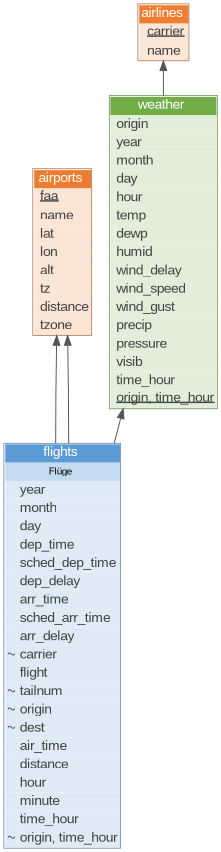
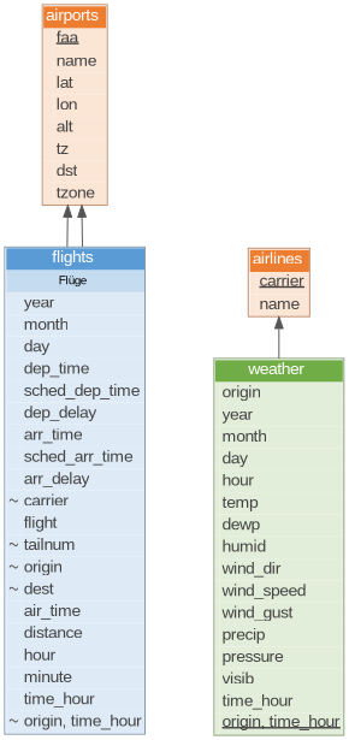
  digraph {
    fontname="Liberation Sans"
    pack=true
    packmode="node"
    rankdir=BT
    node [fontcolor="#444444" fontname="Liberation Sans" margin=0 shape=plaintext]
    edge [arrowsize=1 color="#555555" fontname="Liberation Sans"]
    n1 [label=<<TABLE ALIGN="LEFT" BORDER="1" CELLBORDER="0" CELLSPACING="0" COLOR="#9E5320AA">     <TR>       <TD COLSPAN="2" BGCOLOR="#ED7D31FF" BORDER="0"><FONT COLOR="#FFFFFF">airlines</FONT> </TD>     </TR>     <TR>       <TD ALIGN="LEFT" BGCOLOR="#FBE5D5FF"></TD>       <TD ALIGN="LEFT" BGCOLOR="#FBE5D5FF"><U>carrier</U></TD>     </TR>     <TR>       <TD ALIGN="LEFT" BGCOLOR="#FBE5D5FF"></TD>       <TD ALIGN="LEFT" BGCOLOR="#FBE5D5FF">name</TD>     </TR>   </TABLE>>]
-   n2 [label=<<TABLE ALIGN="LEFT" BORDER="1" CELLBORDER="0" CELLSPACING="0" COLOR="#9E5320AA">     <TR>       <TD COLSPAN="2" BGCOLOR="#ED7D31FF" BORDER="0"><FONT COLOR="#FFFFFF">airports</FONT> </TD>     </TR>     <TR>       <TD ALIGN="LEFT" BGCOLOR="#FBE5D5FF"></TD>       <TD ALIGN="LEFT" BGCOLOR="#FBE5D5FF"><U>faa</U></TD>     </TR>     <TR>       <TD ALIGN="LEFT" BGCOLOR="#FBE5D5FF"></TD>       <TD ALIGN="LEFT" BGCOLOR="#FBE5D5FF">name</TD>     </TR>     <TR>       <TD ALIGN="LEFT" BGCOLOR="#FBE5D5FF"></TD>       <TD ALIGN="LEFT" BGCOLOR="#FBE5D5FF">lat</TD>     </TR>     <TR>       <TD ALIGN="LEFT" BGCOLOR="#FBE5D5FF"></TD>       <TD ALIGN="LEFT" BGCOLOR="#FBE5D5FF">lon</TD>     </TR>     <TR>       <TD ALIGN="LEFT" BGCOLOR="#FBE5D5FF"></TD>       <TD ALIGN="LEFT" BGCOLOR="#FBE5D5FF">alt</TD>     </TR>     <TR>       <TD ALIGN="LEFT" BGCOLOR="#FBE5D5FF"></TD>       <TD ALIGN="LEFT" BGCOLOR="#FBE5D5FF">tz</TD>     </TR>     <TR>       <TD ALIGN="LEFT" BGCOLOR="#FBE5D5FF"></TD>       <TD ALIGN="LEFT" BGCOLOR="#FBE5D5FF">distance</TD>     </TR>     <TR>       <TD ALIGN="LEFT" BGCOLOR="#FBE5D5FF"></TD>       <TD ALIGN="LEFT" BGCOLOR="#FBE5D5FF">tzone</TD>     </TR>   </TABLE>>]
+   n2 [label=<<TABLE ALIGN="LEFT" BORDER="1" CELLBORDER="0" CELLSPACING="0" COLOR="#9E5320AA">     <TR>       <TD COLSPAN="2" BGCOLOR="#ED7D31FF" BORDER="0"><FONT COLOR="#FFFFFF">airports</FONT> </TD>     </TR>     <TR>       <TD ALIGN="LEFT" BGCOLOR="#FBE5D5FF"></TD>       <TD ALIGN="LEFT" BGCOLOR="#FBE5D5FF"><U>faa</U></TD>     </TR>     <TR>       <TD ALIGN="LEFT" BGCOLOR="#FBE5D5FF"></TD>       <TD ALIGN="LEFT" BGCOLOR="#FBE5D5FF">name</TD>     </TR>     <TR>       <TD ALIGN="LEFT" BGCOLOR="#FBE5D5FF"></TD>       <TD ALIGN="LEFT" BGCOLOR="#FBE5D5FF">lat</TD>     </TR>     <TR>       <TD ALIGN="LEFT" BGCOLOR="#FBE5D5FF"></TD>       <TD ALIGN="LEFT" BGCOLOR="#FBE5D5FF">lon</TD>     </TR>     <TR>       <TD ALIGN="LEFT" BGCOLOR="#FBE5D5FF"></TD>       <TD ALIGN="LEFT" BGCOLOR="#FBE5D5FF">alt</TD>     </TR>     <TR>       <TD ALIGN="LEFT" BGCOLOR="#FBE5D5FF"></TD>       <TD ALIGN="LEFT" BGCOLOR="#FBE5D5FF">tz</TD>     </TR>     <TR>       <TD ALIGN="LEFT" BGCOLOR="#FBE5D5FF"></TD>       <TD ALIGN="LEFT" BGCOLOR="#FBE5D5FF">dst</TD>     </TR>     <TR>       <TD ALIGN="LEFT" BGCOLOR="#FBE5D5FF"></TD>       <TD ALIGN="LEFT" BGCOLOR="#FBE5D5FF">tzone</TD>     </TR>   </TABLE>>]
    n3 [label=<<TABLE ALIGN="LEFT" BORDER="1" CELLBORDER="0" CELLSPACING="0" COLOR="#3C678EAA">     <TR>       <TD COLSPAN="2" BGCOLOR="#5B9BD5FF" BORDER="0"><FONT COLOR="#FFFFFF">flights</FONT> </TD>     </TR>     <TR>       <TD COLSPAN="2" BGCOLOR="#C5DCF0FF" BORDER="0" COLOR="#000000"><FONT COLSPAN="2" BGCOLOR="#C5DCF0FF" BORDER="0" COLOR="#000000" POINT-SIZE="10">Flüge</FONT> </TD>     </TR>     <TR>       <TD ALIGN="LEFT" BGCOLOR="#DEEBF6FF"></TD>       <TD ALIGN="LEFT" BGCOLOR="#DEEBF6FF">year</TD>     </TR>     <TR>       <TD ALIGN="LEFT" BGCOLOR="#DEEBF6FF"></TD>       <TD ALIGN="LEFT" BGCOLOR="#DEEBF6FF">month</TD>     </TR>     <TR>       <TD ALIGN="LEFT" BGCOLOR="#DEEBF6FF"></TD>       <TD ALIGN="LEFT" BGCOLOR="#DEEBF6FF">day</TD>     </TR>     <TR>       <TD ALIGN="LEFT" BGCOLOR="#DEEBF6FF"></TD>       <TD ALIGN="LEFT" BGCOLOR="#DEEBF6FF">dep_time</TD>     </TR>     <TR>       <TD ALIGN="LEFT" BGCOLOR="#DEEBF6FF"></TD>       <TD ALIGN="LEFT" BGCOLOR="#DEEBF6FF">sched_dep_time</TD>     </TR>     <TR>       <TD ALIGN="LEFT" BGCOLOR="#DEEBF6FF"></TD>       <TD ALIGN="LEFT" BGCOLOR="#DEEBF6FF">dep_delay</TD>     </TR>     <TR>       <TD ALIGN="LEFT" BGCOLOR="#DEEBF6FF"></TD>       <TD ALIGN="LEFT" BGCOLOR="#DEEBF6FF">arr_time</TD>     </TR>     <TR>       <TD ALIGN="LEFT" BGCOLOR="#DEEBF6FF"></TD>       <TD ALIGN="LEFT" BGCOLOR="#DEEBF6FF">sched_arr_time</TD>     </TR>     <TR>       <TD ALIGN="LEFT" BGCOLOR="#DEEBF6FF"></TD>       <TD ALIGN="LEFT" BGCOLOR="#DEEBF6FF">arr_delay</TD>     </TR>     <TR>       <TD ALIGN="LEFT" BGCOLOR="#DEEBF6FF">~</TD>       <TD ALIGN="LEFT" BGCOLOR="#DEEBF6FF">carrier</TD>     </TR>     <TR>       <TD ALIGN="LEFT" BGCOLOR="#DEEBF6FF"></TD>       <TD ALIGN="LEFT" BGCOLOR="#DEEBF6FF">flight</TD>     </TR>     <TR>       <TD ALIGN="LEFT" BGCOLOR="#DEEBF6FF">~</TD>       <TD ALIGN="LEFT" BGCOLOR="#DEEBF6FF">tailnum</TD>     </TR>     <TR>       <TD ALIGN="LEFT" BGCOLOR="#DEEBF6FF">~</TD>       <TD ALIGN="LEFT" BGCOLOR="#DEEBF6FF">origin</TD>     </TR>     <TR>       <TD ALIGN="LEFT" BGCOLOR="#DEEBF6FF">~</TD>       <TD ALIGN="LEFT" BGCOLOR="#DEEBF6FF">dest</TD>     </TR>     <TR>       <TD ALIGN="LEFT" BGCOLOR="#DEEBF6FF"></TD>       <TD ALIGN="LEFT" BGCOLOR="#DEEBF6FF">air_time</TD>     </TR>     <TR>       <TD ALIGN="LEFT" BGCOLOR="#DEEBF6FF"></TD>       <TD ALIGN="LEFT" BGCOLOR="#DEEBF6FF">distance</TD>     </TR>     <TR>       <TD ALIGN="LEFT" BGCOLOR="#DEEBF6FF"></TD>       <TD ALIGN="LEFT" BGCOLOR="#DEEBF6FF">hour</TD>     </TR>     <TR>       <TD ALIGN="LEFT" BGCOLOR="#DEEBF6FF"></TD>       <TD ALIGN="LEFT" BGCOLOR="#DEEBF6FF">minute</TD>     </TR>     <TR>       <TD ALIGN="LEFT" BGCOLOR="#DEEBF6FF"></TD>       <TD ALIGN="LEFT" BGCOLOR="#DEEBF6FF">time_hour</TD>     </TR>     <TR>       <TD ALIGN="LEFT" BGCOLOR="#DEEBF6FF">~</TD>       <TD ALIGN="LEFT" BGCOLOR="#DEEBF6FF">origin, time_hour</TD>     </TR>   </TABLE>>]
-   n4 [label=<<TABLE ALIGN="LEFT" BORDER="1" CELLBORDER="0" CELLSPACING="0" COLOR="#4A732FAA">     <TR>       <TD COLSPAN="2" BGCOLOR="#70AD47FF" BORDER="0"><FONT COLOR="#FFFFFF">weather</FONT> </TD>     </TR>     <TR>       <TD ALIGN="LEFT" BGCOLOR="#E2EEDAFF"></TD>       <TD ALIGN="LEFT" BGCOLOR="#E2EEDAFF">origin</TD>     </TR>     <TR>       <TD ALIGN="LEFT" BGCOLOR="#E2EEDAFF"></TD>       <TD ALIGN="LEFT" BGCOLOR="#E2EEDAFF">year</TD>     </TR>     <TR>       <TD ALIGN="LEFT" BGCOLOR="#E2EEDAFF"></TD>       <TD ALIGN="LEFT" BGCOLOR="#E2EEDAFF">month</TD>     </TR>     <TR>       <TD ALIGN="LEFT" BGCOLOR="#E2EEDAFF"></TD>       <TD ALIGN="LEFT" BGCOLOR="#E2EEDAFF">day</TD>     </TR>     <TR>       <TD ALIGN="LEFT" BGCOLOR="#E2EEDAFF"></TD>       <TD ALIGN="LEFT" BGCOLOR="#E2EEDAFF">hour</TD>     </TR>     <TR>       <TD ALIGN="LEFT" BGCOLOR="#E2EEDAFF"></TD>       <TD ALIGN="LEFT" BGCOLOR="#E2EEDAFF">temp</TD>     </TR>     <TR>       <TD ALIGN="LEFT" BGCOLOR="#E2EEDAFF"></TD>       <TD ALIGN="LEFT" BGCOLOR="#E2EEDAFF">dewp</TD>     </TR>     <TR>       <TD ALIGN="LEFT" BGCOLOR="#E2EEDAFF"></TD>       <TD ALIGN="LEFT" BGCOLOR="#E2EEDAFF">humid</TD>     </TR>     <TR>       <TD ALIGN="LEFT" BGCOLOR="#E2EEDAFF"></TD>       <TD ALIGN="LEFT" BGCOLOR="#E2EEDAFF">wind_delay</TD>     </TR>     <TR>       <TD ALIGN="LEFT" BGCOLOR="#E2EEDAFF"></TD>       <TD ALIGN="LEFT" BGCOLOR="#E2EEDAFF">wind_speed</TD>     </TR>     <TR>       <TD ALIGN="LEFT" BGCOLOR="#E2EEDAFF"></TD>       <TD ALIGN="LEFT" BGCOLOR="#E2EEDAFF">wind_gust</TD>     </TR>     <TR>       <TD ALIGN="LEFT" BGCOLOR="#E2EEDAFF"></TD>       <TD ALIGN="LEFT" BGCOLOR="#E2EEDAFF">precip</TD>     </TR>     <TR>       <TD ALIGN="LEFT" BGCOLOR="#E2EEDAFF"></TD>       <TD ALIGN="LEFT" BGCOLOR="#E2EEDAFF">pressure</TD>     </TR>     <TR>       <TD ALIGN="LEFT" BGCOLOR="#E2EEDAFF"></TD>       <TD ALIGN="LEFT" BGCOLOR="#E2EEDAFF">visib</TD>     </TR>     <TR>       <TD ALIGN="LEFT" BGCOLOR="#E2EEDAFF"></TD>       <TD ALIGN="LEFT" BGCOLOR="#E2EEDAFF">time_hour</TD>     </TR>     <TR>       <TD ALIGN="LEFT" BGCOLOR="#E2EEDAFF"></TD>       <TD ALIGN="LEFT" BGCOLOR="#E2EEDAFF"><U>origin, time_hour</U></TD>     </TR>   </TABLE>>]
+   n4 [label=<<TABLE ALIGN="LEFT" BORDER="1" CELLBORDER="0" CELLSPACING="0" COLOR="#4A732FAA">     <TR>       <TD COLSPAN="2" BGCOLOR="#70AD47FF" BORDER="0"><FONT COLOR="#FFFFFF">weather</FONT> </TD>     </TR>     <TR>       <TD ALIGN="LEFT" BGCOLOR="#E2EEDAFF"></TD>       <TD ALIGN="LEFT" BGCOLOR="#E2EEDAFF">origin</TD>     </TR>     <TR>       <TD ALIGN="LEFT" BGCOLOR="#E2EEDAFF"></TD>       <TD ALIGN="LEFT" BGCOLOR="#E2EEDAFF">year</TD>     </TR>     <TR>       <TD ALIGN="LEFT" BGCOLOR="#E2EEDAFF"></TD>       <TD ALIGN="LEFT" BGCOLOR="#E2EEDAFF">month</TD>     </TR>     <TR>       <TD ALIGN="LEFT" BGCOLOR="#E2EEDAFF"></TD>       <TD ALIGN="LEFT" BGCOLOR="#E2EEDAFF">day</TD>     </TR>     <TR>       <TD ALIGN="LEFT" BGCOLOR="#E2EEDAFF"></TD>       <TD ALIGN="LEFT" BGCOLOR="#E2EEDAFF">hour</TD>     </TR>     <TR>       <TD ALIGN="LEFT" BGCOLOR="#E2EEDAFF"></TD>       <TD ALIGN="LEFT" BGCOLOR="#E2EEDAFF">temp</TD>     </TR>     <TR>       <TD ALIGN="LEFT" BGCOLOR="#E2EEDAFF"></TD>       <TD ALIGN="LEFT" BGCOLOR="#E2EEDAFF">dewp</TD>     </TR>     <TR>       <TD ALIGN="LEFT" BGCOLOR="#E2EEDAFF"></TD>       <TD ALIGN="LEFT" BGCOLOR="#E2EEDAFF">humid</TD>     </TR>     <TR>       <TD ALIGN="LEFT" BGCOLOR="#E2EEDAFF"></TD>       <TD ALIGN="LEFT" BGCOLOR="#E2EEDAFF">wind_dir</TD>     </TR>     <TR>       <TD ALIGN="LEFT" BGCOLOR="#E2EEDAFF"></TD>       <TD ALIGN="LEFT" BGCOLOR="#E2EEDAFF">wind_speed</TD>     </TR>     <TR>       <TD ALIGN="LEFT" BGCOLOR="#E2EEDAFF"></TD>       <TD ALIGN="LEFT" BGCOLOR="#E2EEDAFF">wind_gust</TD>     </TR>     <TR>       <TD ALIGN="LEFT" BGCOLOR="#E2EEDAFF"></TD>       <TD ALIGN="LEFT" BGCOLOR="#E2EEDAFF">precip</TD>     </TR>     <TR>       <TD ALIGN="LEFT" BGCOLOR="#E2EEDAFF"></TD>       <TD ALIGN="LEFT" BGCOLOR="#E2EEDAFF">pressure</TD>     </TR>     <TR>       <TD ALIGN="LEFT" BGCOLOR="#E2EEDAFF"></TD>       <TD ALIGN="LEFT" BGCOLOR="#E2EEDAFF">visib</TD>     </TR>     <TR>       <TD ALIGN="LEFT" BGCOLOR="#E2EEDAFF"></TD>       <TD ALIGN="LEFT" BGCOLOR="#E2EEDAFF">time_hour</TD>     </TR>     <TR>       <TD ALIGN="LEFT" BGCOLOR="#E2EEDAFF"></TD>       <TD ALIGN="LEFT" BGCOLOR="#E2EEDAFF"><U>origin, time_hour</U></TD>     </TR>   </TABLE>>]
    n3 -> n2
    n3 -> n2
-   n3 -> n4
    n4 -> n1
  }
